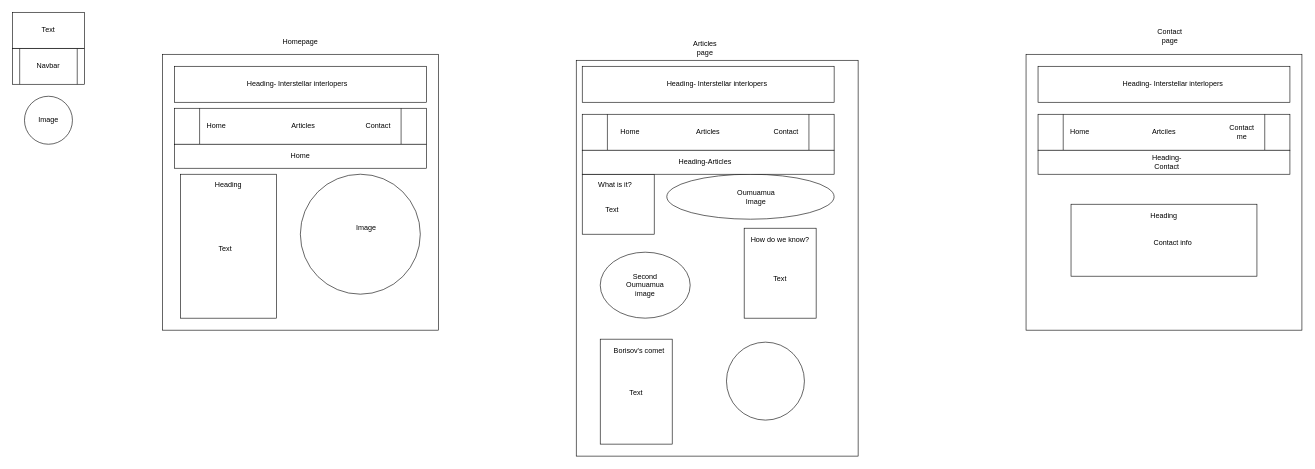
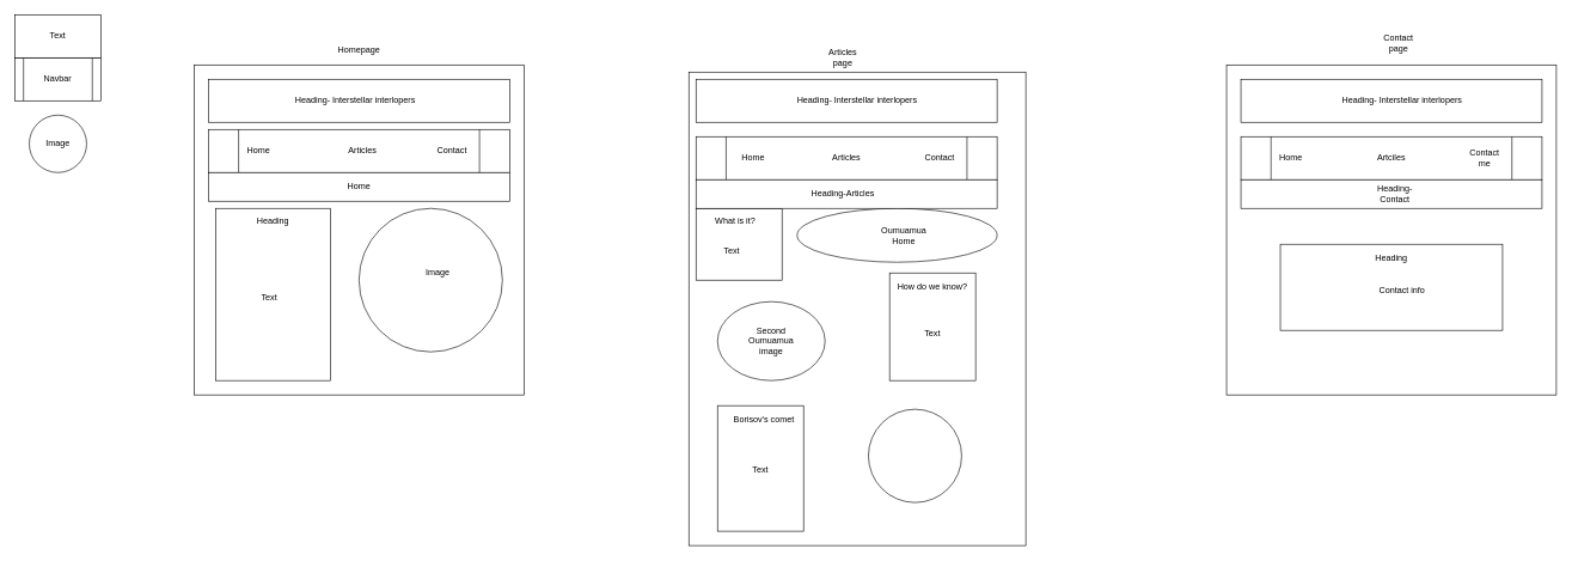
  <mxCell id="0" />
  <mxCell id="1" parent="0" />
  <mxCell id="2" value="" style="rounded=0;whiteSpace=wrap;html=1;" parent="1" vertex="1"><mxGeometry x="960" y="100" width="470" height="660" as="geometry" /></mxCell>
  <mxCell id="3" value="" style="whiteSpace=wrap;html=1;aspect=fixed;" parent="1" vertex="1"><mxGeometry x="270" y="90" width="460" height="460" as="geometry" /></mxCell>
  <mxCell id="4" value="" style="rounded=0;whiteSpace=wrap;html=1;" parent="1" vertex="1"><mxGeometry x="290" y="110" width="420" height="60" as="geometry" /></mxCell>
  <mxCell id="5" value="" style="shape=process;whiteSpace=wrap;html=1;backgroundOutline=1;" parent="1" vertex="1"><mxGeometry x="290" y="180" width="420" height="60" as="geometry" /></mxCell>
  <mxCell id="6" value="" style="shape=process;whiteSpace=wrap;html=1;backgroundOutline=1;" parent="1" vertex="1"><mxGeometry x="20" y="80" width="120" height="60" as="geometry" /></mxCell>
  <mxCell id="7" value="Navbar" style="text;html=1;strokeColor=none;fillColor=none;align=center;verticalAlign=middle;whiteSpace=wrap;rounded=0;" parent="1" vertex="1"><mxGeometry x="60" y="100" width="40" height="20" as="geometry" /></mxCell>
  <mxCell id="8" value="" style="rounded=0;whiteSpace=wrap;html=1;" parent="1" vertex="1"><mxGeometry x="20" y="20" width="120" height="60" as="geometry" /></mxCell>
  <mxCell id="9" value="Text" style="text;html=1;strokeColor=none;fillColor=none;align=center;verticalAlign=middle;whiteSpace=wrap;rounded=0;" parent="1" vertex="1"><mxGeometry x="60" y="40" width="40" height="20" as="geometry" /></mxCell>
  <mxCell id="10" value="Home" style="text;html=1;strokeColor=none;fillColor=none;align=center;verticalAlign=middle;whiteSpace=wrap;rounded=0;" parent="1" vertex="1"><mxGeometry x="340" y="200" width="40" height="20" as="geometry" /></mxCell>
  <mxCell id="11" value="Articles" style="text;html=1;strokeColor=none;fillColor=none;align=center;verticalAlign=middle;whiteSpace=wrap;rounded=0;" parent="1" vertex="1"><mxGeometry x="485" y="200" width="40" height="20" as="geometry" /></mxCell>
  <mxCell id="12" value="Contact" style="text;html=1;strokeColor=none;fillColor=none;align=center;verticalAlign=middle;whiteSpace=wrap;rounded=0;" parent="1" vertex="1"><mxGeometry x="610" y="200" width="40" height="20" as="geometry" /></mxCell>
  <mxCell id="13" value="" style="ellipse;whiteSpace=wrap;html=1;aspect=fixed;" parent="1" vertex="1"><mxGeometry x="500" y="290" width="200" height="200" as="geometry" /></mxCell>
  <mxCell id="14" value="" style="ellipse;whiteSpace=wrap;html=1;aspect=fixed;" parent="1" vertex="1"><mxGeometry x="40" y="160" width="80" height="80" as="geometry" /></mxCell>
  <mxCell id="15" value="Image" style="text;html=1;strokeColor=none;fillColor=none;align=center;verticalAlign=middle;whiteSpace=wrap;rounded=0;" parent="1" vertex="1"><mxGeometry x="60" y="190" width="40" height="20" as="geometry" /></mxCell>
  <mxCell id="16" value="Image" style="text;html=1;strokeColor=none;fillColor=none;align=center;verticalAlign=middle;whiteSpace=wrap;rounded=0;" parent="1" vertex="1"><mxGeometry x="590" y="370" width="40" height="20" as="geometry" /></mxCell>
  <mxCell id="17" value="" style="rounded=0;whiteSpace=wrap;html=1;" parent="1" vertex="1"><mxGeometry x="300" y="290" width="160" height="240" as="geometry" /></mxCell>
  <mxCell id="18" value="Heading" style="text;html=1;strokeColor=none;fillColor=none;align=center;verticalAlign=middle;whiteSpace=wrap;rounded=0;" parent="1" vertex="1"><mxGeometry x="360" y="297.5" width="40" height="20" as="geometry" /></mxCell>
  <mxCell id="19" value="Homepage" style="text;html=1;strokeColor=none;fillColor=none;align=center;verticalAlign=middle;whiteSpace=wrap;rounded=0;" parent="1" vertex="1"><mxGeometry x="480" y="60" width="40" height="20" as="geometry" /></mxCell>
  <mxCell id="20" value="" style="rounded=0;whiteSpace=wrap;html=1;" parent="1" vertex="1"><mxGeometry x="970" y="110" width="420" height="60" as="geometry" /></mxCell>
  <mxCell id="21" value="Heading- Interstellar interlopers" style="text;html=1;strokeColor=none;fillColor=none;align=center;verticalAlign=middle;whiteSpace=wrap;rounded=0;" parent="1" vertex="1"><mxGeometry x="1090" y="130" width="210" height="20" as="geometry" /></mxCell>
  <mxCell id="22" value="" style="shape=process;whiteSpace=wrap;html=1;backgroundOutline=1;" parent="1" vertex="1"><mxGeometry x="970" y="190" width="420" height="60" as="geometry" /></mxCell>
  <mxCell id="23" value="Contact" style="text;html=1;strokeColor=none;fillColor=none;align=center;verticalAlign=middle;whiteSpace=wrap;rounded=0;" parent="1" vertex="1"><mxGeometry x="1290" y="210" width="40" height="20" as="geometry" /></mxCell>
  <mxCell id="24" value="Articles" style="text;html=1;strokeColor=none;fillColor=none;align=center;verticalAlign=middle;whiteSpace=wrap;rounded=0;" parent="1" vertex="1"><mxGeometry x="1160" y="210" width="40" height="20" as="geometry" /></mxCell>
  <mxCell id="25" value="Home" style="text;html=1;strokeColor=none;fillColor=none;align=center;verticalAlign=middle;whiteSpace=wrap;rounded=0;" parent="1" vertex="1"><mxGeometry x="1030" y="210" width="40" height="20" as="geometry" /></mxCell>
  <mxCell id="26" value="" style="whiteSpace=wrap;html=1;aspect=fixed;" parent="1" vertex="1"><mxGeometry x="1710" y="90" width="460" height="460" as="geometry" /></mxCell>
  <mxCell id="27" value="Contact page" style="text;html=1;strokeColor=none;fillColor=none;align=center;verticalAlign=middle;whiteSpace=wrap;rounded=0;" parent="1" vertex="1"><mxGeometry x="1930" y="50" width="40" height="20" as="geometry" /></mxCell>
  <mxCell id="28" value="" style="rounded=0;whiteSpace=wrap;html=1;" parent="1" vertex="1"><mxGeometry x="1730" y="110" width="420" height="60" as="geometry" /></mxCell>
  <mxCell id="29" value="" style="shape=process;whiteSpace=wrap;html=1;backgroundOutline=1;" parent="1" vertex="1"><mxGeometry x="1730" y="190" width="420" height="60" as="geometry" /></mxCell>
  <mxCell id="30" value="Home" style="text;html=1;strokeColor=none;fillColor=none;align=center;verticalAlign=middle;whiteSpace=wrap;rounded=0;" parent="1" vertex="1"><mxGeometry x="1780" y="210" width="40" height="20" as="geometry" /></mxCell>
  <mxCell id="31" value="Artciles" style="text;html=1;strokeColor=none;fillColor=none;align=center;verticalAlign=middle;whiteSpace=wrap;rounded=0;" parent="1" vertex="1"><mxGeometry x="1920" y="210" width="40" height="20" as="geometry" /></mxCell>
  <mxCell id="32" value="Contact me" style="text;html=1;strokeColor=none;fillColor=none;align=center;verticalAlign=middle;whiteSpace=wrap;rounded=0;" parent="1" vertex="1"><mxGeometry x="2050" y="210" width="40" height="20" as="geometry" /></mxCell>
  <mxCell id="33" value="" style="rounded=0;whiteSpace=wrap;html=1;" parent="1" vertex="1"><mxGeometry x="1785" y="340" width="310" height="120" as="geometry" /></mxCell>
  <mxCell id="34" value="Heading" style="text;html=1;strokeColor=none;fillColor=none;align=center;verticalAlign=middle;whiteSpace=wrap;rounded=0;" parent="1" vertex="1"><mxGeometry x="1920" y="350" width="40" height="20" as="geometry" /></mxCell>
  <mxCell id="35" value="" style="rounded=0;whiteSpace=wrap;html=1;" parent="1" vertex="1"><mxGeometry x="970" y="290" width="120" height="100" as="geometry" /></mxCell>
  <mxCell id="36" value="" style="ellipse;whiteSpace=wrap;html=1;" parent="1" vertex="1"><mxGeometry x="1111" y="290" width="279" height="75" as="geometry" /></mxCell>
  <mxCell id="37" value="" style="rounded=0;whiteSpace=wrap;html=1;" parent="1" vertex="1"><mxGeometry x="1240" y="380" width="120" height="150" as="geometry" /></mxCell>
  <mxCell id="38" value="" style="ellipse;whiteSpace=wrap;html=1;" parent="1" vertex="1"><mxGeometry x="1000" y="420" width="150" height="110" as="geometry" /></mxCell>
- <mxCell id="39" value="Oumuamua Image" style="text;html=1;strokeColor=none;fillColor=none;align=center;verticalAlign=middle;whiteSpace=wrap;rounded=0;" parent="1" vertex="1"><mxGeometry x="1240" y="317.5" width="40" height="20" as="geometry" /></mxCell>
+ <mxCell id="39" value="Oumuamua Home" style="text;html=1;strokeColor=none;fillColor=none;align=center;verticalAlign=middle;whiteSpace=wrap;rounded=0;" parent="1" vertex="1"><mxGeometry x="1240" y="317.5" width="40" height="20" as="geometry" /></mxCell>
  <mxCell id="40" value="Second Oumuamua image" style="text;html=1;strokeColor=none;fillColor=none;align=center;verticalAlign=middle;whiteSpace=wrap;rounded=0;" parent="1" vertex="1"><mxGeometry x="1050" y="455" width="50" height="40" as="geometry" /></mxCell>
  <mxCell id="41" value="How do we know?" style="text;html=1;strokeColor=none;fillColor=none;align=center;verticalAlign=middle;whiteSpace=wrap;rounded=0;" parent="1" vertex="1"><mxGeometry x="1245" y="390" width="110" height="20" as="geometry" /></mxCell>
  <mxCell id="42" value="What is it?" style="text;html=1;strokeColor=none;fillColor=none;align=center;verticalAlign=middle;whiteSpace=wrap;rounded=0;" parent="1" vertex="1"><mxGeometry x="980" y="297.5" width="90" height="20" as="geometry" /></mxCell>
  <mxCell id="43" value="" style="rounded=0;whiteSpace=wrap;html=1;" parent="1" vertex="1"><mxGeometry x="1000" y="565" width="120" height="175" as="geometry" /></mxCell>
  <mxCell id="44" value="Borisov's comet" style="text;html=1;strokeColor=none;fillColor=none;align=center;verticalAlign=middle;whiteSpace=wrap;rounded=0;" parent="1" vertex="1"><mxGeometry x="1020" y="575" width="90" height="20" as="geometry" /></mxCell>
  <mxCell id="45" value="" style="ellipse;whiteSpace=wrap;html=1;aspect=fixed;" parent="1" vertex="1"><mxGeometry x="1210.5" y="570" width="130" height="130" as="geometry" /></mxCell>
  <mxCell id="46" value="" style="rounded=0;whiteSpace=wrap;html=1;" parent="1" vertex="1"><mxGeometry x="970" y="250" width="420" height="40" as="geometry" /></mxCell>
  <mxCell id="47" value="Heading-Articles" style="text;html=1;strokeColor=none;fillColor=none;align=center;verticalAlign=middle;whiteSpace=wrap;rounded=0;" parent="1" vertex="1"><mxGeometry x="1120" y="260" width="110" height="20" as="geometry" /></mxCell>
  <mxCell id="48" value="Heading- Interstellar interlopers" style="text;html=1;strokeColor=none;fillColor=none;align=center;verticalAlign=middle;whiteSpace=wrap;rounded=0;" parent="1" vertex="1"><mxGeometry x="390" y="130" width="210" height="20" as="geometry" /></mxCell>
  <mxCell id="49" value="Heading- Interstellar interlopers" style="text;html=1;strokeColor=none;fillColor=none;align=center;verticalAlign=middle;whiteSpace=wrap;rounded=0;" parent="1" vertex="1"><mxGeometry x="1850" y="130" width="210" height="20" as="geometry" /></mxCell>
  <mxCell id="50" value="" style="rounded=0;whiteSpace=wrap;html=1;" parent="1" vertex="1"><mxGeometry x="1730" y="250" width="420" height="40" as="geometry" /></mxCell>
  <mxCell id="51" value="" style="rounded=0;whiteSpace=wrap;html=1;" parent="1" vertex="1"><mxGeometry x="290" y="240" width="420" height="40" as="geometry" /></mxCell>
  <mxCell id="52" value="Home" style="text;html=1;strokeColor=none;fillColor=none;align=center;verticalAlign=middle;whiteSpace=wrap;rounded=0;" parent="1" vertex="1"><mxGeometry x="480" y="250" width="40" height="20" as="geometry" /></mxCell>
  <mxCell id="53" value="Heading-&lt;br&gt;Contact" style="text;html=1;strokeColor=none;fillColor=none;align=center;verticalAlign=middle;whiteSpace=wrap;rounded=0;" parent="1" vertex="1"><mxGeometry x="1850" y="260" width="190" height="20" as="geometry" /></mxCell>
  <mxCell id="54" value="Text" style="text;html=1;strokeColor=none;fillColor=none;align=center;verticalAlign=middle;whiteSpace=wrap;rounded=0;" parent="1" vertex="1"><mxGeometry x="330" y="350" width="90" height="130" as="geometry" /></mxCell>
  <mxCell id="55" value="Text" style="text;html=1;strokeColor=none;fillColor=none;align=center;verticalAlign=middle;whiteSpace=wrap;rounded=0;" parent="1" vertex="1"><mxGeometry x="1000" y="340" width="40" height="20" as="geometry" /></mxCell>
  <mxCell id="56" value="Text" style="text;html=1;strokeColor=none;fillColor=none;align=center;verticalAlign=middle;whiteSpace=wrap;rounded=0;" parent="1" vertex="1"><mxGeometry x="1280" y="455" width="40" height="20" as="geometry" /></mxCell>
  <mxCell id="57" value="Text" style="text;html=1;strokeColor=none;fillColor=none;align=center;verticalAlign=middle;whiteSpace=wrap;rounded=0;" parent="1" vertex="1"><mxGeometry x="1040" y="645" width="40" height="20" as="geometry" /></mxCell>
  <mxCell id="58" value="Contact info" style="text;html=1;strokeColor=none;fillColor=none;align=center;verticalAlign=middle;whiteSpace=wrap;rounded=0;" parent="1" vertex="1"><mxGeometry x="1915" y="395" width="80" height="20" as="geometry" /></mxCell>
  <mxCell id="59" value="Articles page" style="text;html=1;strokeColor=none;fillColor=none;align=center;verticalAlign=middle;whiteSpace=wrap;rounded=0;" vertex="1" parent="1"><mxGeometry x="1155" y="70" width="40" height="20" as="geometry" /></mxCell>
